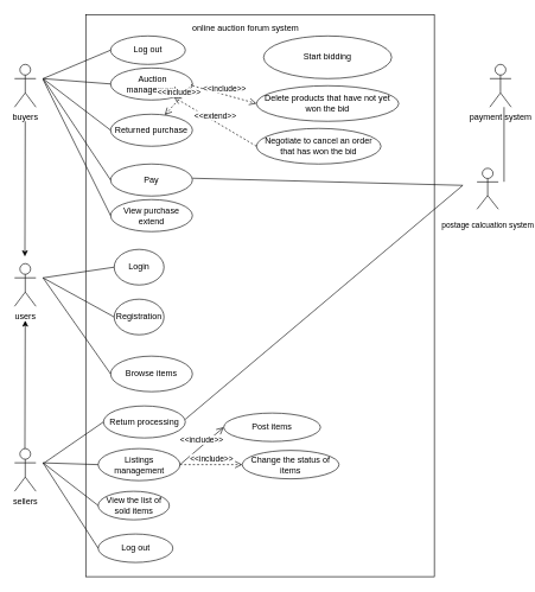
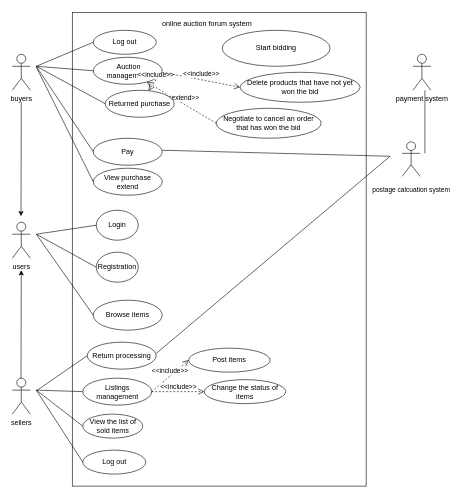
  <mxCell id="0" />
  <mxCell id="1" parent="0" />
  <mxCell id="2" value="users" style="shape=umlActor;verticalLabelPosition=bottom;verticalAlign=top;html=1;outlineConnect=0;" parent="1" vertex="1"><mxGeometry x="20" y="370" width="30" height="60" as="geometry" /></mxCell>
  <mxCell id="3" value="" style="rounded=0;whiteSpace=wrap;html=1;" parent="1" vertex="1"><mxGeometry x="120" y="20" width="490" height="790" as="geometry" /></mxCell>
  <mxCell id="4" value="online auction forum system" style="text;html=1;strokeColor=none;fillColor=none;align=center;verticalAlign=middle;whiteSpace=wrap;rounded=0;" parent="1" vertex="1"><mxGeometry x="245" y="30" width="200" height="20" as="geometry" /></mxCell>
  <mxCell id="5" value="Login" style="ellipse;whiteSpace=wrap;html=1;" parent="1" vertex="1"><mxGeometry x="160" y="350" width="70" height="50" as="geometry" /></mxCell>
  <mxCell id="6" value="" style="endArrow=classic;html=1;" parent="1" edge="1"><mxGeometry width="50" height="50" relative="1" as="geometry"><mxPoint x="34.5" y="630" as="sourcePoint" /><mxPoint x="35" y="450" as="targetPoint" /><Array as="points" /></mxGeometry></mxCell>
  <mxCell id="7" value="" style="endArrow=classic;html=1;" parent="1" edge="1"><mxGeometry width="50" height="50" relative="1" as="geometry"><mxPoint x="35" y="170" as="sourcePoint" /><mxPoint x="34.5" y="360" as="targetPoint" /></mxGeometry></mxCell>
  <mxCell id="8" value="buyers" style="shape=umlActor;verticalLabelPosition=bottom;verticalAlign=top;html=1;outlineConnect=0;" parent="1" vertex="1"><mxGeometry x="20" y="90" width="30" height="60" as="geometry" /></mxCell>
  <mxCell id="9" value="sellers" style="shape=umlActor;verticalLabelPosition=bottom;verticalAlign=top;html=1;outlineConnect=0;" parent="1" vertex="1"><mxGeometry x="20" y="630" width="30" height="60" as="geometry" /></mxCell>
  <mxCell id="10" value="" style="endArrow=none;html=1;" parent="1" edge="1"><mxGeometry width="50" height="50" relative="1" as="geometry"><mxPoint x="60" y="390" as="sourcePoint" /><mxPoint x="160" y="375" as="targetPoint" /></mxGeometry></mxCell>
  <mxCell id="11" value="Registration" style="ellipse;whiteSpace=wrap;html=1;" parent="1" vertex="1"><mxGeometry x="160" y="420" width="70" height="50" as="geometry" /></mxCell>
  <mxCell id="12" value="" style="endArrow=none;html=1;entryX=0;entryY=0.5;entryDx=0;entryDy=0;" parent="1" target="11" edge="1"><mxGeometry width="50" height="50" relative="1" as="geometry"><mxPoint x="60" y="390" as="sourcePoint" /><mxPoint x="170" y="385" as="targetPoint" /></mxGeometry></mxCell>
  <mxCell id="13" value="Browse items" style="ellipse;whiteSpace=wrap;html=1;" parent="1" vertex="1"><mxGeometry x="155" y="500" width="115" height="50" as="geometry" /></mxCell>
  <mxCell id="14" value="" style="endArrow=none;html=1;entryX=0;entryY=0.5;entryDx=0;entryDy=0;" parent="1" target="13" edge="1"><mxGeometry width="50" height="50" relative="1" as="geometry"><mxPoint x="60" y="390" as="sourcePoint" /><mxPoint x="170" y="455" as="targetPoint" /></mxGeometry></mxCell>
  <mxCell id="15" value="&amp;nbsp;Auction&lt;br&gt;management" style="ellipse;whiteSpace=wrap;html=1;" parent="1" vertex="1"><mxGeometry x="155" y="95" width="115" height="45" as="geometry" /></mxCell>
  <mxCell id="16" value="" style="endArrow=none;html=1;entryX=0;entryY=0.5;entryDx=0;entryDy=0;" parent="1" target="15" edge="1"><mxGeometry width="50" height="50" relative="1" as="geometry"><mxPoint x="60" y="110" as="sourcePoint" /><mxPoint x="160" y="95" as="targetPoint" /></mxGeometry></mxCell>
  <mxCell id="17" value="&amp;lt;&amp;lt;include&amp;gt;&amp;gt;" style="html=1;verticalAlign=bottom;endArrow=open;dashed=1;endSize=8;exitX=1;exitY=0.5;exitDx=0;exitDy=0;" parent="1" source="15" target="23" edge="1"><mxGeometry relative="1" as="geometry"><mxPoint x="330" y="230" as="sourcePoint" /><mxPoint x="250" y="230" as="targetPoint" /></mxGeometry></mxCell>
  <mxCell id="18" value="Start bidding" style="ellipse;whiteSpace=wrap;html=1;" parent="1" vertex="1"><mxGeometry x="370" y="50" width="180" height="60" as="geometry" /></mxCell>
- <mxCell id="19" value="Delete products that have not yet won the bid" style="ellipse;whiteSpace=wrap;html=1;" parent="1" vertex="1"><mxGeometry x="360" y="120" width="200" height="50" as="geometry" /></mxCell>
+ <mxCell id="19" value="Delete products that have not yet won the bid" style="ellipse;whiteSpace=wrap;html=1;" parent="1" vertex="1"><mxGeometry x="400" y="120" width="200" height="50" as="geometry" /></mxCell>
  <mxCell id="20" value="&amp;lt;&amp;lt;include&amp;gt;&amp;gt;" style="html=1;verticalAlign=bottom;endArrow=open;dashed=1;endSize=8;entryX=0;entryY=0.5;entryDx=0;entryDy=0;" parent="1" target="19" edge="1"><mxGeometry relative="1" as="geometry"><mxPoint x="270" y="120" as="sourcePoint" /><mxPoint x="380" y="90" as="targetPoint" /></mxGeometry></mxCell>
  <mxCell id="21" value="Negotiate to cancel an order that has won the bid" style="ellipse;whiteSpace=wrap;html=1;" parent="1" vertex="1"><mxGeometry x="360" y="180" width="175" height="50" as="geometry" /></mxCell>
  <mxCell id="22" value="&amp;lt;&amp;lt;extend&amp;gt;&amp;gt;" style="html=1;verticalAlign=bottom;endArrow=open;dashed=1;endSize=8;" parent="1" target="15" edge="1"><mxGeometry relative="1" as="geometry"><mxPoint x="360" y="205" as="sourcePoint" /><mxPoint x="450" y="230" as="targetPoint" /></mxGeometry></mxCell>
- <mxCell id="23" value="Returned purchase" style="ellipse;whiteSpace=wrap;html=1;" parent="1" vertex="1"><mxGeometry x="155" y="160" width="115" height="45" as="geometry" /></mxCell>
+ <mxCell id="23" value="Returned purchase" style="ellipse;whiteSpace=wrap;html=1;" parent="1" vertex="1"><mxGeometry x="175" y="150" width="115" height="45" as="geometry" /></mxCell>
  <mxCell id="24" value="Pay" style="ellipse;whiteSpace=wrap;html=1;" parent="1" vertex="1"><mxGeometry x="155" y="230" width="115" height="45" as="geometry" /></mxCell>
  <mxCell id="25" value="" style="endArrow=none;html=1;entryX=0;entryY=0.5;entryDx=0;entryDy=0;" parent="1" target="23" edge="1"><mxGeometry width="50" height="50" relative="1" as="geometry"><mxPoint x="60" y="110" as="sourcePoint" /><mxPoint x="165" y="127.5" as="targetPoint" /></mxGeometry></mxCell>
  <mxCell id="26" value="" style="endArrow=none;html=1;entryX=0;entryY=0.5;entryDx=0;entryDy=0;" parent="1" target="24" edge="1"><mxGeometry width="50" height="50" relative="1" as="geometry"><mxPoint x="60" y="110" as="sourcePoint" /><mxPoint x="175" y="137.5" as="targetPoint" /></mxGeometry></mxCell>
  <mxCell id="27" value="&lt;p style=&quot;line-height: 60%&quot;&gt;&lt;font style=&quot;font-size: 11px&quot;&gt;postage calcuation system&lt;/font&gt;&lt;/p&gt;" style="shape=umlActor;verticalLabelPosition=bottom;verticalAlign=top;html=1;outlineConnect=0;" parent="1" vertex="1"><mxGeometry x="670" y="236" width="30" height="57.5" as="geometry" /></mxCell>
  <mxCell id="28" value="" style="endArrow=none;html=1;" parent="1" edge="1"><mxGeometry width="50" height="50" relative="1" as="geometry"><mxPoint x="270" y="250" as="sourcePoint" /><mxPoint x="650" y="260" as="targetPoint" /></mxGeometry></mxCell>
  <mxCell id="29" value="View purchase extend" style="ellipse;whiteSpace=wrap;html=1;" parent="1" vertex="1"><mxGeometry x="155" y="280" width="115" height="45" as="geometry" /></mxCell>
  <mxCell id="30" value="" style="endArrow=none;html=1;entryX=0;entryY=0.5;entryDx=0;entryDy=0;" parent="1" target="29" edge="1"><mxGeometry width="50" height="50" relative="1" as="geometry"><mxPoint x="60" y="111.25" as="sourcePoint" /><mxPoint x="155" y="253.75" as="targetPoint" /></mxGeometry></mxCell>
  <mxCell id="31" value="Listings management" style="ellipse;whiteSpace=wrap;html=1;" parent="1" vertex="1"><mxGeometry x="137.5" y="630" width="115" height="45" as="geometry" /></mxCell>
  <mxCell id="32" value="" style="endArrow=none;html=1;entryX=0;entryY=0.5;entryDx=0;entryDy=0;" parent="1" target="31" edge="1"><mxGeometry width="50" height="50" relative="1" as="geometry"><mxPoint x="60" y="650" as="sourcePoint" /><mxPoint x="155" y="785" as="targetPoint" /></mxGeometry></mxCell>
  <mxCell id="33" value="Post items" style="ellipse;whiteSpace=wrap;html=1;" parent="1" vertex="1"><mxGeometry x="314" y="580" width="136" height="40" as="geometry" /></mxCell>
- <mxCell id="34" value="&amp;lt;&amp;lt;include&amp;gt;&amp;gt;" style="html=1;verticalAlign=bottom;endArrow=open;dashed=0;endSize=8;exitX=1;exitY=0.5;exitDx=0;exitDy=0;entryX=0;entryY=0.5;entryDx=0;entryDy=0;" parent="1" source="31" target="33" edge="1"><mxGeometry relative="1" as="geometry"><mxPoint x="252.5" y="647.5" as="sourcePoint" /><mxPoint x="352.5" y="610" as="targetPoint" /></mxGeometry></mxCell>
+ <mxCell id="34" value="&amp;lt;&amp;lt;include&amp;gt;&amp;gt;" style="html=1;verticalAlign=bottom;endArrow=open;dashed=1;endSize=8;exitX=1;exitY=0.5;exitDx=0;exitDy=0;entryX=0;entryY=0.5;entryDx=0;entryDy=0;" parent="1" source="31" target="33" edge="1"><mxGeometry relative="1" as="geometry"><mxPoint x="252.5" y="647.5" as="sourcePoint" /><mxPoint x="352.5" y="610" as="targetPoint" /></mxGeometry></mxCell>
  <mxCell id="35" value="Change the status of items" style="ellipse;whiteSpace=wrap;html=1;" parent="1" vertex="1"><mxGeometry x="340" y="632.5" width="136" height="40" as="geometry" /></mxCell>
  <mxCell id="36" value="&amp;lt;&amp;lt;include&amp;gt;&amp;gt;" style="html=1;verticalAlign=bottom;endArrow=open;dashed=1;endSize=8;exitX=1;exitY=0.5;exitDx=0;exitDy=0;entryX=0;entryY=0.5;entryDx=0;entryDy=0;" parent="1" source="31" target="35" edge="1"><mxGeometry relative="1" as="geometry"><mxPoint x="262.5" y="657.5" as="sourcePoint" /><mxPoint x="324" y="610" as="targetPoint" /></mxGeometry></mxCell>
  <mxCell id="37" value="View the list of sold items" style="ellipse;whiteSpace=wrap;html=1;" parent="1" vertex="1"><mxGeometry x="137.5" y="690" width="100" height="40" as="geometry" /></mxCell>
  <mxCell id="38" value="" style="endArrow=none;html=1;entryX=0;entryY=0.5;entryDx=0;entryDy=0;" parent="1" target="37" edge="1"><mxGeometry width="50" height="50" relative="1" as="geometry"><mxPoint x="60" y="650" as="sourcePoint" /><mxPoint x="147.5" y="662.5" as="targetPoint" /></mxGeometry></mxCell>
  <mxCell id="39" value="Log out" style="ellipse;whiteSpace=wrap;html=1;" parent="1" vertex="1"><mxGeometry x="155" y="50" width="105" height="40" as="geometry" /></mxCell>
  <mxCell id="40" value="" style="endArrow=none;html=1;entryX=0;entryY=0.5;entryDx=0;entryDy=0;" parent="1" target="39" edge="1"><mxGeometry width="50" height="50" relative="1" as="geometry"><mxPoint x="60" y="110" as="sourcePoint" /><mxPoint x="155" y="117.5" as="targetPoint" /></mxGeometry></mxCell>
  <mxCell id="41" value="Log out" style="ellipse;whiteSpace=wrap;html=1;" parent="1" vertex="1"><mxGeometry x="137.5" y="750" width="105" height="40" as="geometry" /></mxCell>
  <mxCell id="42" value="" style="endArrow=none;html=1;entryX=0;entryY=0.5;entryDx=0;entryDy=0;" parent="1" target="41" edge="1"><mxGeometry width="50" height="50" relative="1" as="geometry"><mxPoint x="60" y="650" as="sourcePoint" /><mxPoint x="137.5" y="710" as="targetPoint" /></mxGeometry></mxCell>
  <mxCell id="43" value="Return processing" style="ellipse;whiteSpace=wrap;html=1;" parent="1" vertex="1"><mxGeometry x="145" y="570" width="115" height="45" as="geometry" /></mxCell>
  <mxCell id="44" value="" style="endArrow=none;html=1;entryX=0;entryY=0.5;entryDx=0;entryDy=0;" parent="1" target="43" edge="1"><mxGeometry width="50" height="50" relative="1" as="geometry"><mxPoint x="60" y="651.25" as="sourcePoint" /><mxPoint x="137.5" y="653.75" as="targetPoint" /></mxGeometry></mxCell>
  <mxCell id="45" value="" style="endArrow=none;html=1;" parent="1" edge="1"><mxGeometry width="50" height="50" relative="1" as="geometry"><mxPoint x="260" y="588.75" as="sourcePoint" /><mxPoint x="650" y="260" as="targetPoint" /></mxGeometry></mxCell>
  <mxCell id="46" value="payment system" style="shape=umlActor;verticalLabelPosition=bottom;verticalAlign=top;html=1;outlineConnect=0;" parent="1" vertex="1"><mxGeometry x="688" y="90" width="30" height="60" as="geometry" /></mxCell>
  <mxCell id="47" value="" style="endArrow=none;html=1;" parent="1" edge="1"><mxGeometry width="50" height="50" relative="1" as="geometry"><mxPoint x="708" y="255" as="sourcePoint" /><mxPoint x="708" y="150" as="targetPoint" /></mxGeometry></mxCell>
